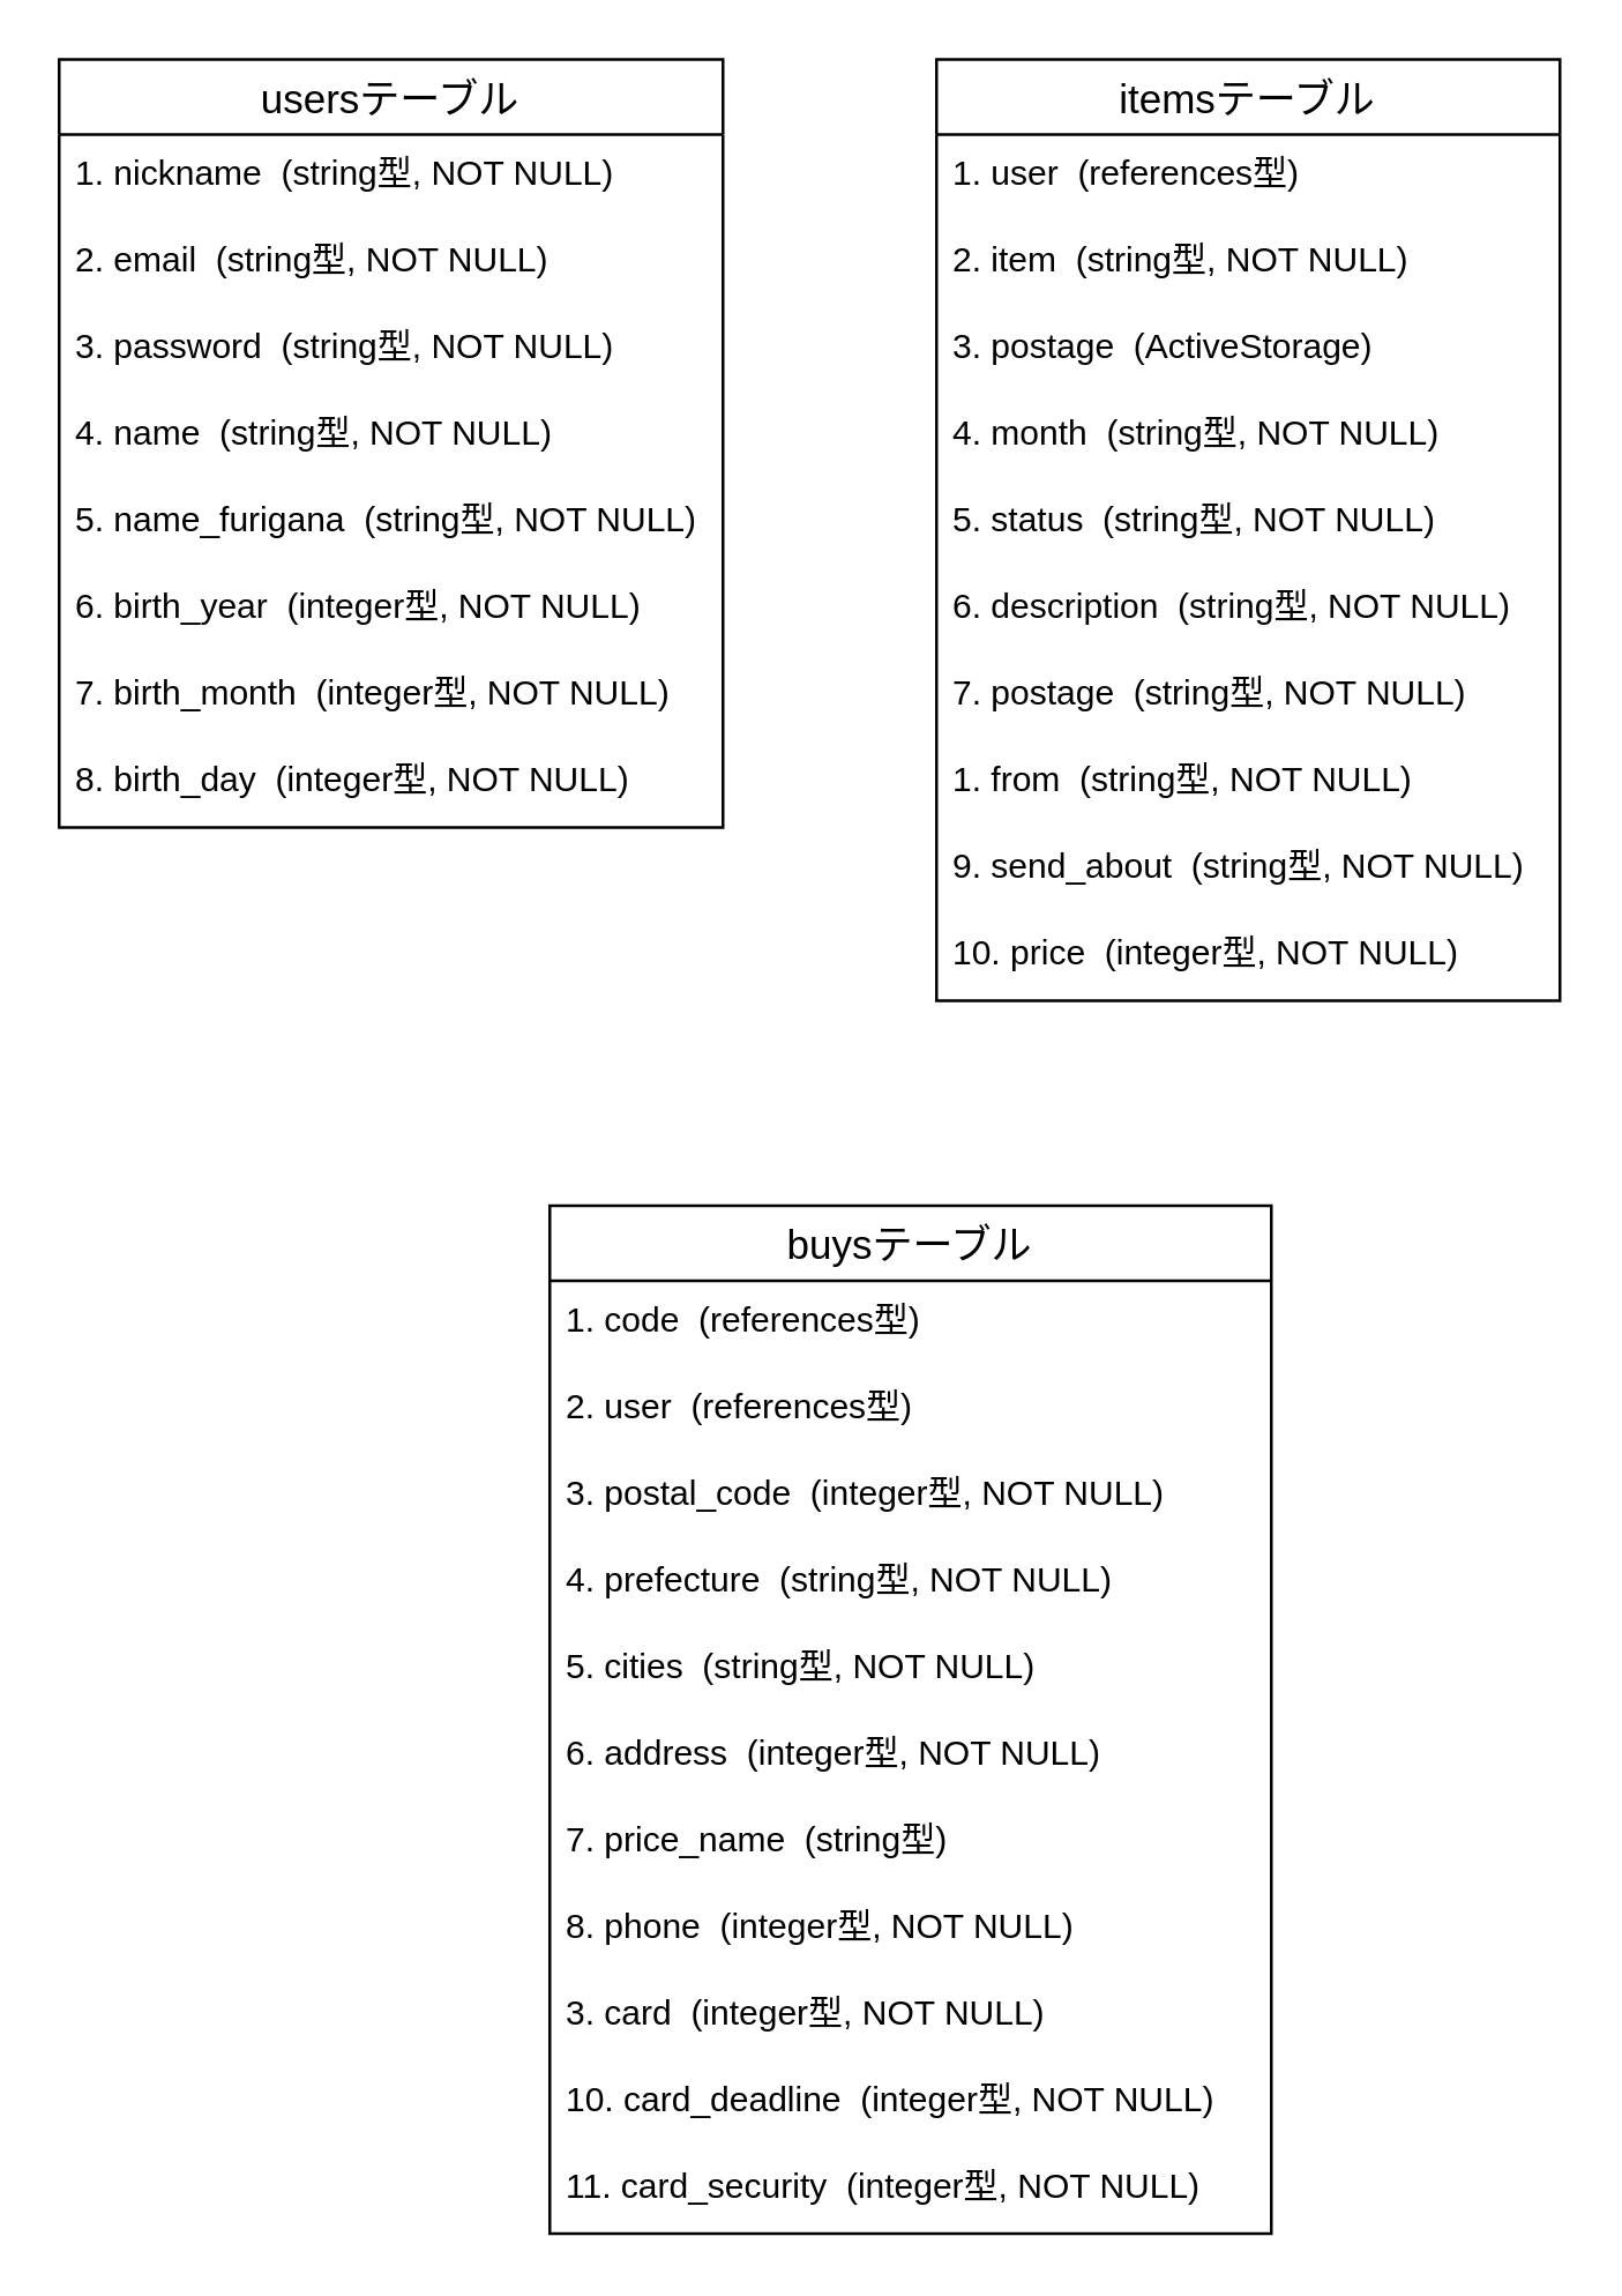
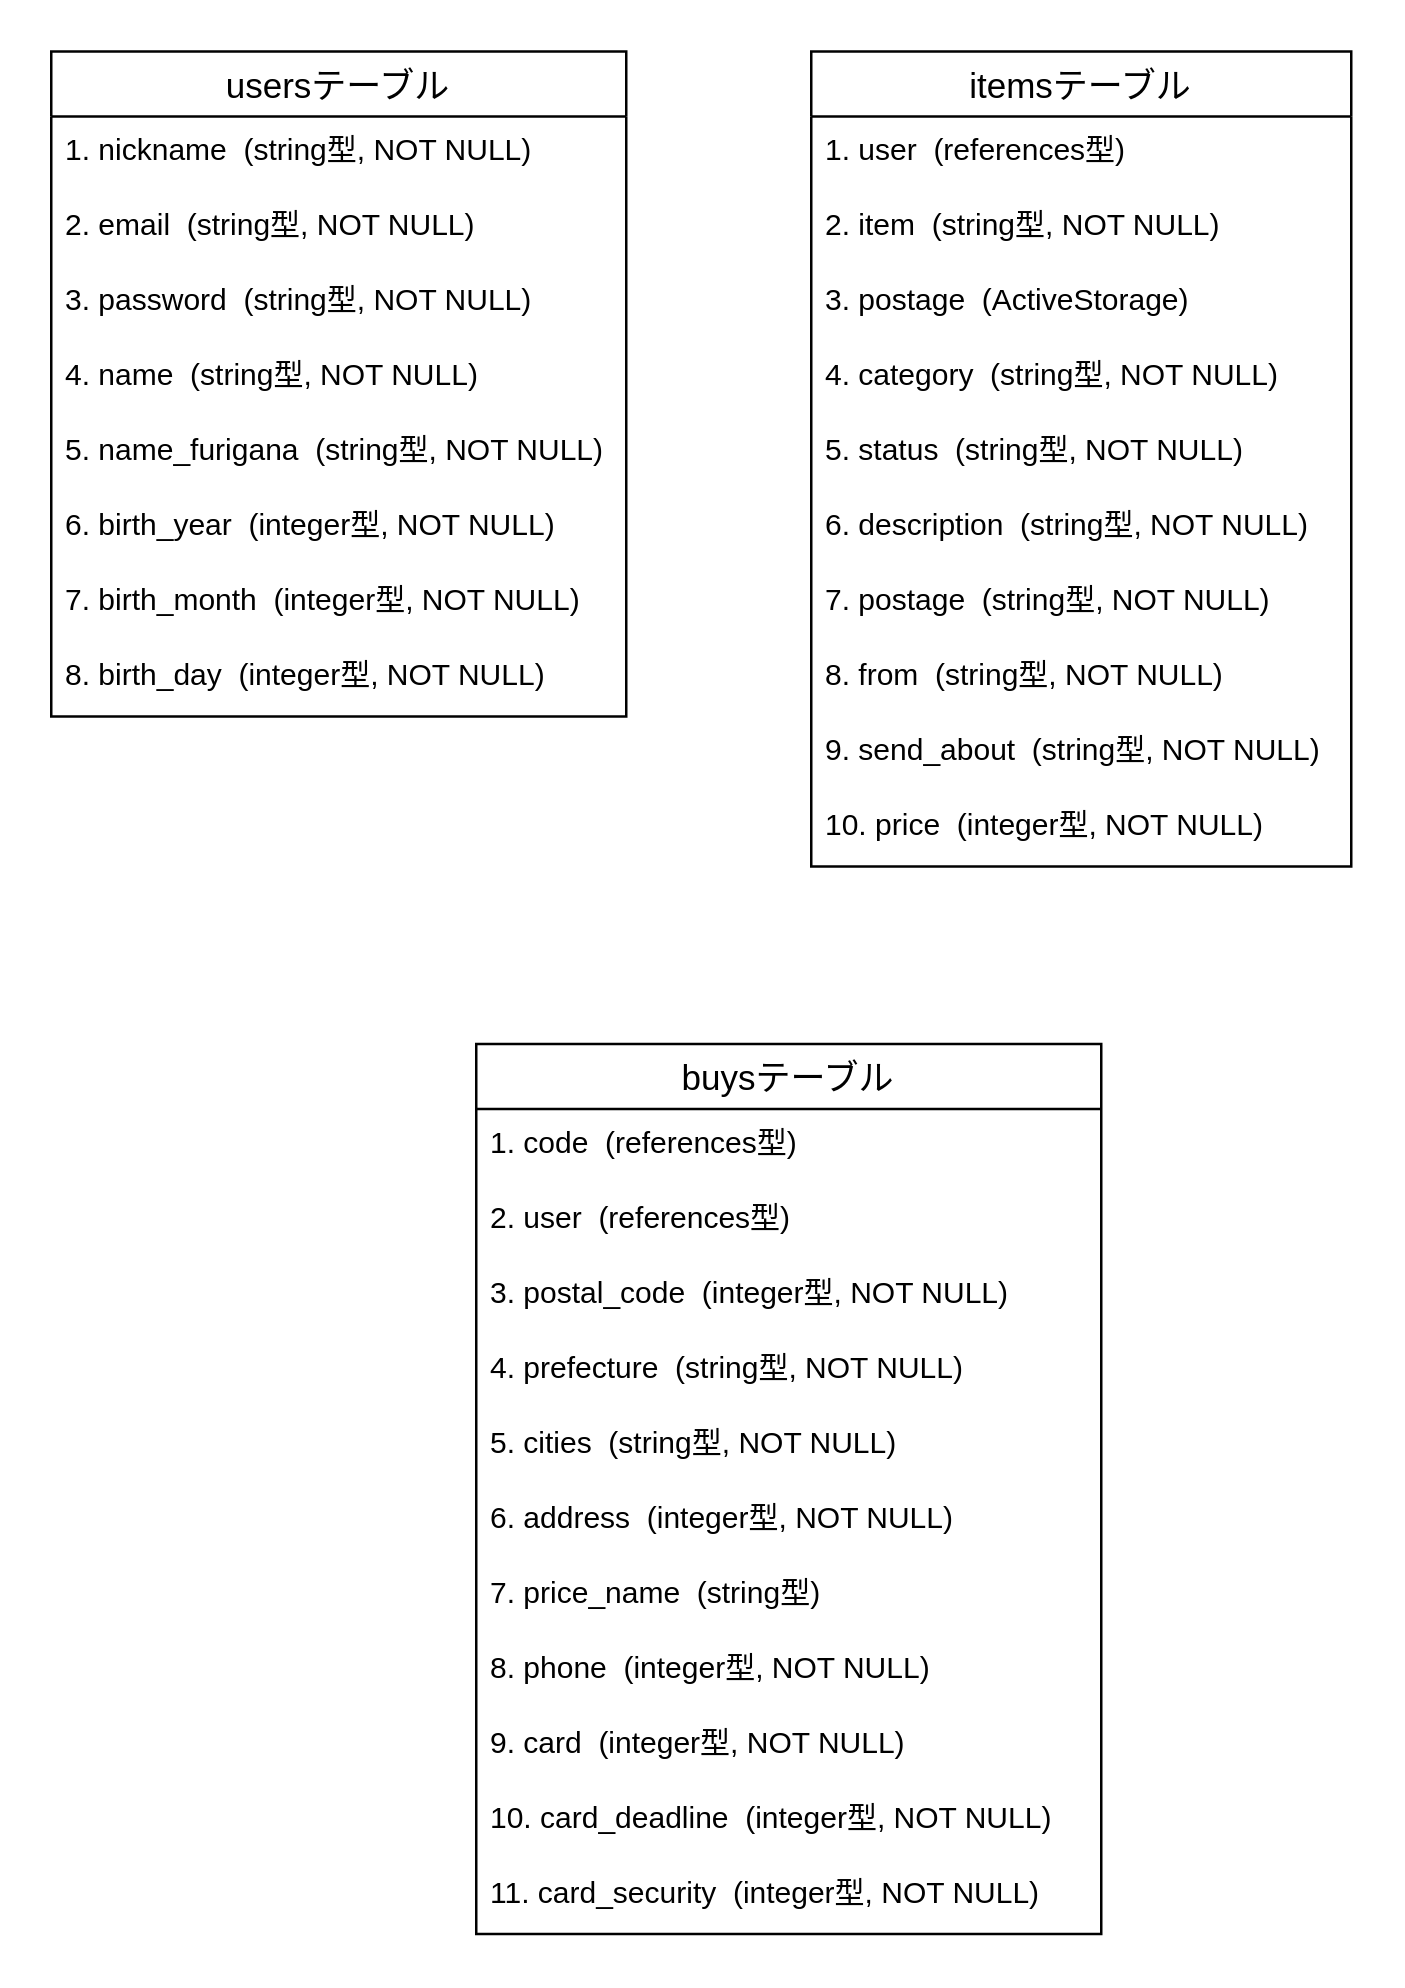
  <mxCell id="0" />
  <mxCell id="1" parent="0" />
  <mxCell id="2" value="usersテーブル" style="swimlane;fontStyle=0;childLayout=stackLayout;horizontal=1;startSize=26;horizontalStack=0;resizeParent=1;resizeParentMax=0;resizeLast=0;collapsible=1;marginBottom=0;align=center;fontSize=14;" parent="1" vertex="1"><mxGeometry x="20" y="20" width="230" height="266" as="geometry"><mxRectangle x="30" y="120" width="120" height="26" as="alternateBounds" /></mxGeometry></mxCell>
  <mxCell id="3" value="1. nickname  (string型, NOT NULL)" style="text;strokeColor=none;fillColor=none;spacingLeft=4;spacingRight=4;overflow=hidden;rotatable=0;points=[[0,0.5],[1,0.5]];portConstraint=eastwest;fontSize=12;" parent="2" vertex="1"><mxGeometry y="26" width="230" height="30" as="geometry" /></mxCell>
  <mxCell id="4" value="2. email  (string型, NOT NULL)" style="text;strokeColor=none;fillColor=none;spacingLeft=4;spacingRight=4;overflow=hidden;rotatable=0;points=[[0,0.5],[1,0.5]];portConstraint=eastwest;fontSize=12;" parent="2" vertex="1"><mxGeometry y="56" width="230" height="30" as="geometry" /></mxCell>
  <mxCell id="5" value="3. password  (string型, NOT NULL)" style="text;strokeColor=none;fillColor=none;spacingLeft=4;spacingRight=4;overflow=hidden;rotatable=0;points=[[0,0.5],[1,0.5]];portConstraint=eastwest;fontSize=12;" parent="2" vertex="1"><mxGeometry y="86" width="230" height="30" as="geometry" /></mxCell>
  <mxCell id="6" value="4. name  (string型, NOT NULL)" style="text;strokeColor=none;fillColor=none;spacingLeft=4;spacingRight=4;overflow=hidden;rotatable=0;points=[[0,0.5],[1,0.5]];portConstraint=eastwest;fontSize=12;" parent="2" vertex="1"><mxGeometry y="116" width="230" height="30" as="geometry" /></mxCell>
  <mxCell id="7" value="5. name_furigana  (string型, NOT NULL)" style="text;strokeColor=none;fillColor=none;spacingLeft=4;spacingRight=4;overflow=hidden;rotatable=0;points=[[0,0.5],[1,0.5]];portConstraint=eastwest;fontSize=12;" parent="2" vertex="1"><mxGeometry y="146" width="230" height="30" as="geometry" /></mxCell>
  <mxCell id="8" value="6. birth_year  (integer型, NOT NULL)" style="text;strokeColor=none;fillColor=none;spacingLeft=4;spacingRight=4;overflow=hidden;rotatable=0;points=[[0,0.5],[1,0.5]];portConstraint=eastwest;fontSize=12;" parent="2" vertex="1"><mxGeometry y="176" width="230" height="30" as="geometry" /></mxCell>
  <mxCell id="9" value="7. birth_month  (integer型, NOT NULL)" style="text;strokeColor=none;fillColor=none;spacingLeft=4;spacingRight=4;overflow=hidden;rotatable=0;points=[[0,0.5],[1,0.5]];portConstraint=eastwest;fontSize=12;" parent="2" vertex="1"><mxGeometry y="206" width="230" height="30" as="geometry" /></mxCell>
  <mxCell id="10" value="8. birth_day  (integer型, NOT NULL)" style="text;strokeColor=none;fillColor=none;spacingLeft=4;spacingRight=4;overflow=hidden;rotatable=0;points=[[0,0.5],[1,0.5]];portConstraint=eastwest;fontSize=12;" parent="2" vertex="1"><mxGeometry y="236" width="230" height="30" as="geometry" /></mxCell>
  <mxCell id="11" value="itemsテーブル" style="swimlane;fontStyle=0;childLayout=stackLayout;horizontal=1;startSize=26;horizontalStack=0;resizeParent=1;resizeParentMax=0;resizeLast=0;collapsible=1;marginBottom=0;align=center;fontSize=14;" parent="1" vertex="1"><mxGeometry x="324" y="20" width="216" height="326" as="geometry" /></mxCell>
  <mxCell id="12" value="1. user  (references型)" style="text;strokeColor=none;fillColor=none;spacingLeft=4;spacingRight=4;overflow=hidden;rotatable=0;points=[[0,0.5],[1,0.5]];portConstraint=eastwest;fontSize=12;" parent="11" vertex="1"><mxGeometry y="26" width="216" height="30" as="geometry" /></mxCell>
  <mxCell id="13" value="2. item  (string型, NOT NULL)" style="text;strokeColor=none;fillColor=none;spacingLeft=4;spacingRight=4;overflow=hidden;rotatable=0;points=[[0,0.5],[1,0.5]];portConstraint=eastwest;fontSize=12;" parent="11" vertex="1"><mxGeometry y="56" width="216" height="30" as="geometry" /></mxCell>
  <mxCell id="14" value="3. postage  (ActiveStorage)" style="text;strokeColor=none;fillColor=none;spacingLeft=4;spacingRight=4;overflow=hidden;rotatable=0;points=[[0,0.5],[1,0.5]];portConstraint=eastwest;fontSize=12;" parent="11" vertex="1"><mxGeometry y="86" width="216" height="30" as="geometry" /></mxCell>
- <mxCell id="15" value="4. month  (string型, NOT NULL)" style="text;strokeColor=none;fillColor=none;spacingLeft=4;spacingRight=4;overflow=hidden;rotatable=0;points=[[0,0.5],[1,0.5]];portConstraint=eastwest;fontSize=12;" parent="11" vertex="1"><mxGeometry y="116" width="216" height="30" as="geometry" /></mxCell>
+ <mxCell id="15" value="4. category  (string型, NOT NULL)" style="text;strokeColor=none;fillColor=none;spacingLeft=4;spacingRight=4;overflow=hidden;rotatable=0;points=[[0,0.5],[1,0.5]];portConstraint=eastwest;fontSize=12;" parent="11" vertex="1"><mxGeometry y="116" width="216" height="30" as="geometry" /></mxCell>
  <mxCell id="16" value="5. status  (string型, NOT NULL)" style="text;strokeColor=none;fillColor=none;spacingLeft=4;spacingRight=4;overflow=hidden;rotatable=0;points=[[0,0.5],[1,0.5]];portConstraint=eastwest;fontSize=12;" parent="11" vertex="1"><mxGeometry y="146" width="216" height="30" as="geometry" /></mxCell>
  <mxCell id="17" value="6. description  (string型, NOT NULL)" style="text;strokeColor=none;fillColor=none;spacingLeft=4;spacingRight=4;overflow=hidden;rotatable=0;points=[[0,0.5],[1,0.5]];portConstraint=eastwest;fontSize=12;" parent="11" vertex="1"><mxGeometry y="176" width="216" height="30" as="geometry" /></mxCell>
  <mxCell id="18" value="7. postage  (string型, NOT NULL)" style="text;strokeColor=none;fillColor=none;spacingLeft=4;spacingRight=4;overflow=hidden;rotatable=0;points=[[0,0.5],[1,0.5]];portConstraint=eastwest;fontSize=12;" parent="11" vertex="1"><mxGeometry y="206" width="216" height="30" as="geometry" /></mxCell>
- <mxCell id="19" value="1. from  (string型, NOT NULL)" style="text;strokeColor=none;fillColor=none;spacingLeft=4;spacingRight=4;overflow=hidden;rotatable=0;points=[[0,0.5],[1,0.5]];portConstraint=eastwest;fontSize=12;" parent="11" vertex="1"><mxGeometry y="236" width="216" height="30" as="geometry" /></mxCell>
+ <mxCell id="19" value="8. from  (string型, NOT NULL)" style="text;strokeColor=none;fillColor=none;spacingLeft=4;spacingRight=4;overflow=hidden;rotatable=0;points=[[0,0.5],[1,0.5]];portConstraint=eastwest;fontSize=12;" parent="11" vertex="1"><mxGeometry y="236" width="216" height="30" as="geometry" /></mxCell>
  <mxCell id="20" value="9. send_about  (string型, NOT NULL)" style="text;strokeColor=none;fillColor=none;spacingLeft=4;spacingRight=4;overflow=hidden;rotatable=0;points=[[0,0.5],[1,0.5]];portConstraint=eastwest;fontSize=12;" parent="11" vertex="1"><mxGeometry y="266" width="216" height="30" as="geometry" /></mxCell>
  <mxCell id="21" value="10. price  (integer型, NOT NULL)" style="text;strokeColor=none;fillColor=none;spacingLeft=4;spacingRight=4;overflow=hidden;rotatable=0;points=[[0,0.5],[1,0.5]];portConstraint=eastwest;fontSize=12;" parent="11" vertex="1"><mxGeometry y="296" width="216" height="30" as="geometry" /></mxCell>
  <mxCell id="22" value="buysテーブル" style="swimlane;fontStyle=0;childLayout=stackLayout;horizontal=1;startSize=26;horizontalStack=0;resizeParent=1;resizeParentMax=0;resizeLast=0;collapsible=1;marginBottom=0;align=center;fontSize=14;" parent="1" vertex="1"><mxGeometry x="190" y="417" width="250" height="356" as="geometry" /></mxCell>
  <mxCell id="23" value="1. code  (references型)" style="text;strokeColor=none;fillColor=none;spacingLeft=4;spacingRight=4;overflow=hidden;rotatable=0;points=[[0,0.5],[1,0.5]];portConstraint=eastwest;fontSize=12;" parent="22" vertex="1"><mxGeometry y="26" width="250" height="30" as="geometry" /></mxCell>
  <mxCell id="24" value="2. user  (references型)" style="text;strokeColor=none;fillColor=none;spacingLeft=4;spacingRight=4;overflow=hidden;rotatable=0;points=[[0,0.5],[1,0.5]];portConstraint=eastwest;fontSize=12;" parent="22" vertex="1"><mxGeometry y="56" width="250" height="30" as="geometry" /></mxCell>
  <mxCell id="25" value="3. postal_code  (integer型, NOT NULL)" style="text;strokeColor=none;fillColor=none;spacingLeft=4;spacingRight=4;overflow=hidden;rotatable=0;points=[[0,0.5],[1,0.5]];portConstraint=eastwest;fontSize=12;" parent="22" vertex="1"><mxGeometry y="86" width="250" height="30" as="geometry" /></mxCell>
  <mxCell id="26" value="4. prefecture  (string型, NOT NULL)" style="text;strokeColor=none;fillColor=none;spacingLeft=4;spacingRight=4;overflow=hidden;rotatable=0;points=[[0,0.5],[1,0.5]];portConstraint=eastwest;fontSize=12;" parent="22" vertex="1"><mxGeometry y="116" width="250" height="30" as="geometry" /></mxCell>
  <mxCell id="27" value="5. cities  (string型, NOT NULL)" style="text;strokeColor=none;fillColor=none;spacingLeft=4;spacingRight=4;overflow=hidden;rotatable=0;points=[[0,0.5],[1,0.5]];portConstraint=eastwest;fontSize=12;" parent="22" vertex="1"><mxGeometry y="146" width="250" height="30" as="geometry" /></mxCell>
  <mxCell id="28" value="6. address  (integer型, NOT NULL)" style="text;strokeColor=none;fillColor=none;spacingLeft=4;spacingRight=4;overflow=hidden;rotatable=0;points=[[0,0.5],[1,0.5]];portConstraint=eastwest;fontSize=12;" parent="22" vertex="1"><mxGeometry y="176" width="250" height="30" as="geometry" /></mxCell>
  <mxCell id="29" value="7. price_name  (string型)" style="text;strokeColor=none;fillColor=none;spacingLeft=4;spacingRight=4;overflow=hidden;rotatable=0;points=[[0,0.5],[1,0.5]];portConstraint=eastwest;fontSize=12;" parent="22" vertex="1"><mxGeometry y="206" width="250" height="30" as="geometry" /></mxCell>
  <mxCell id="30" value="8. phone  (integer型, NOT NULL)" style="text;strokeColor=none;fillColor=none;spacingLeft=4;spacingRight=4;overflow=hidden;rotatable=0;points=[[0,0.5],[1,0.5]];portConstraint=eastwest;fontSize=12;" parent="22" vertex="1"><mxGeometry y="236" width="250" height="30" as="geometry" /></mxCell>
- <mxCell id="31" value="3. card  (integer型, NOT NULL)" style="text;strokeColor=none;fillColor=none;spacingLeft=4;spacingRight=4;overflow=hidden;rotatable=0;points=[[0,0.5],[1,0.5]];portConstraint=eastwest;fontSize=12;" parent="22" vertex="1"><mxGeometry y="266" width="250" height="30" as="geometry" /></mxCell>
+ <mxCell id="31" value="9. card  (integer型, NOT NULL)" style="text;strokeColor=none;fillColor=none;spacingLeft=4;spacingRight=4;overflow=hidden;rotatable=0;points=[[0,0.5],[1,0.5]];portConstraint=eastwest;fontSize=12;" parent="22" vertex="1"><mxGeometry y="266" width="250" height="30" as="geometry" /></mxCell>
  <mxCell id="32" value="10. card_deadline  (integer型, NOT NULL)" style="text;strokeColor=none;fillColor=none;spacingLeft=4;spacingRight=4;overflow=hidden;rotatable=0;points=[[0,0.5],[1,0.5]];portConstraint=eastwest;fontSize=12;" vertex="1" parent="22"><mxGeometry y="296" width="250" height="30" as="geometry" /></mxCell>
  <mxCell id="33" value="11. card_security  (integer型, NOT NULL)" style="text;strokeColor=none;fillColor=none;spacingLeft=4;spacingRight=4;overflow=hidden;rotatable=0;points=[[0,0.5],[1,0.5]];portConstraint=eastwest;fontSize=12;" parent="22" vertex="1"><mxGeometry y="326" width="250" height="30" as="geometry" /></mxCell>
